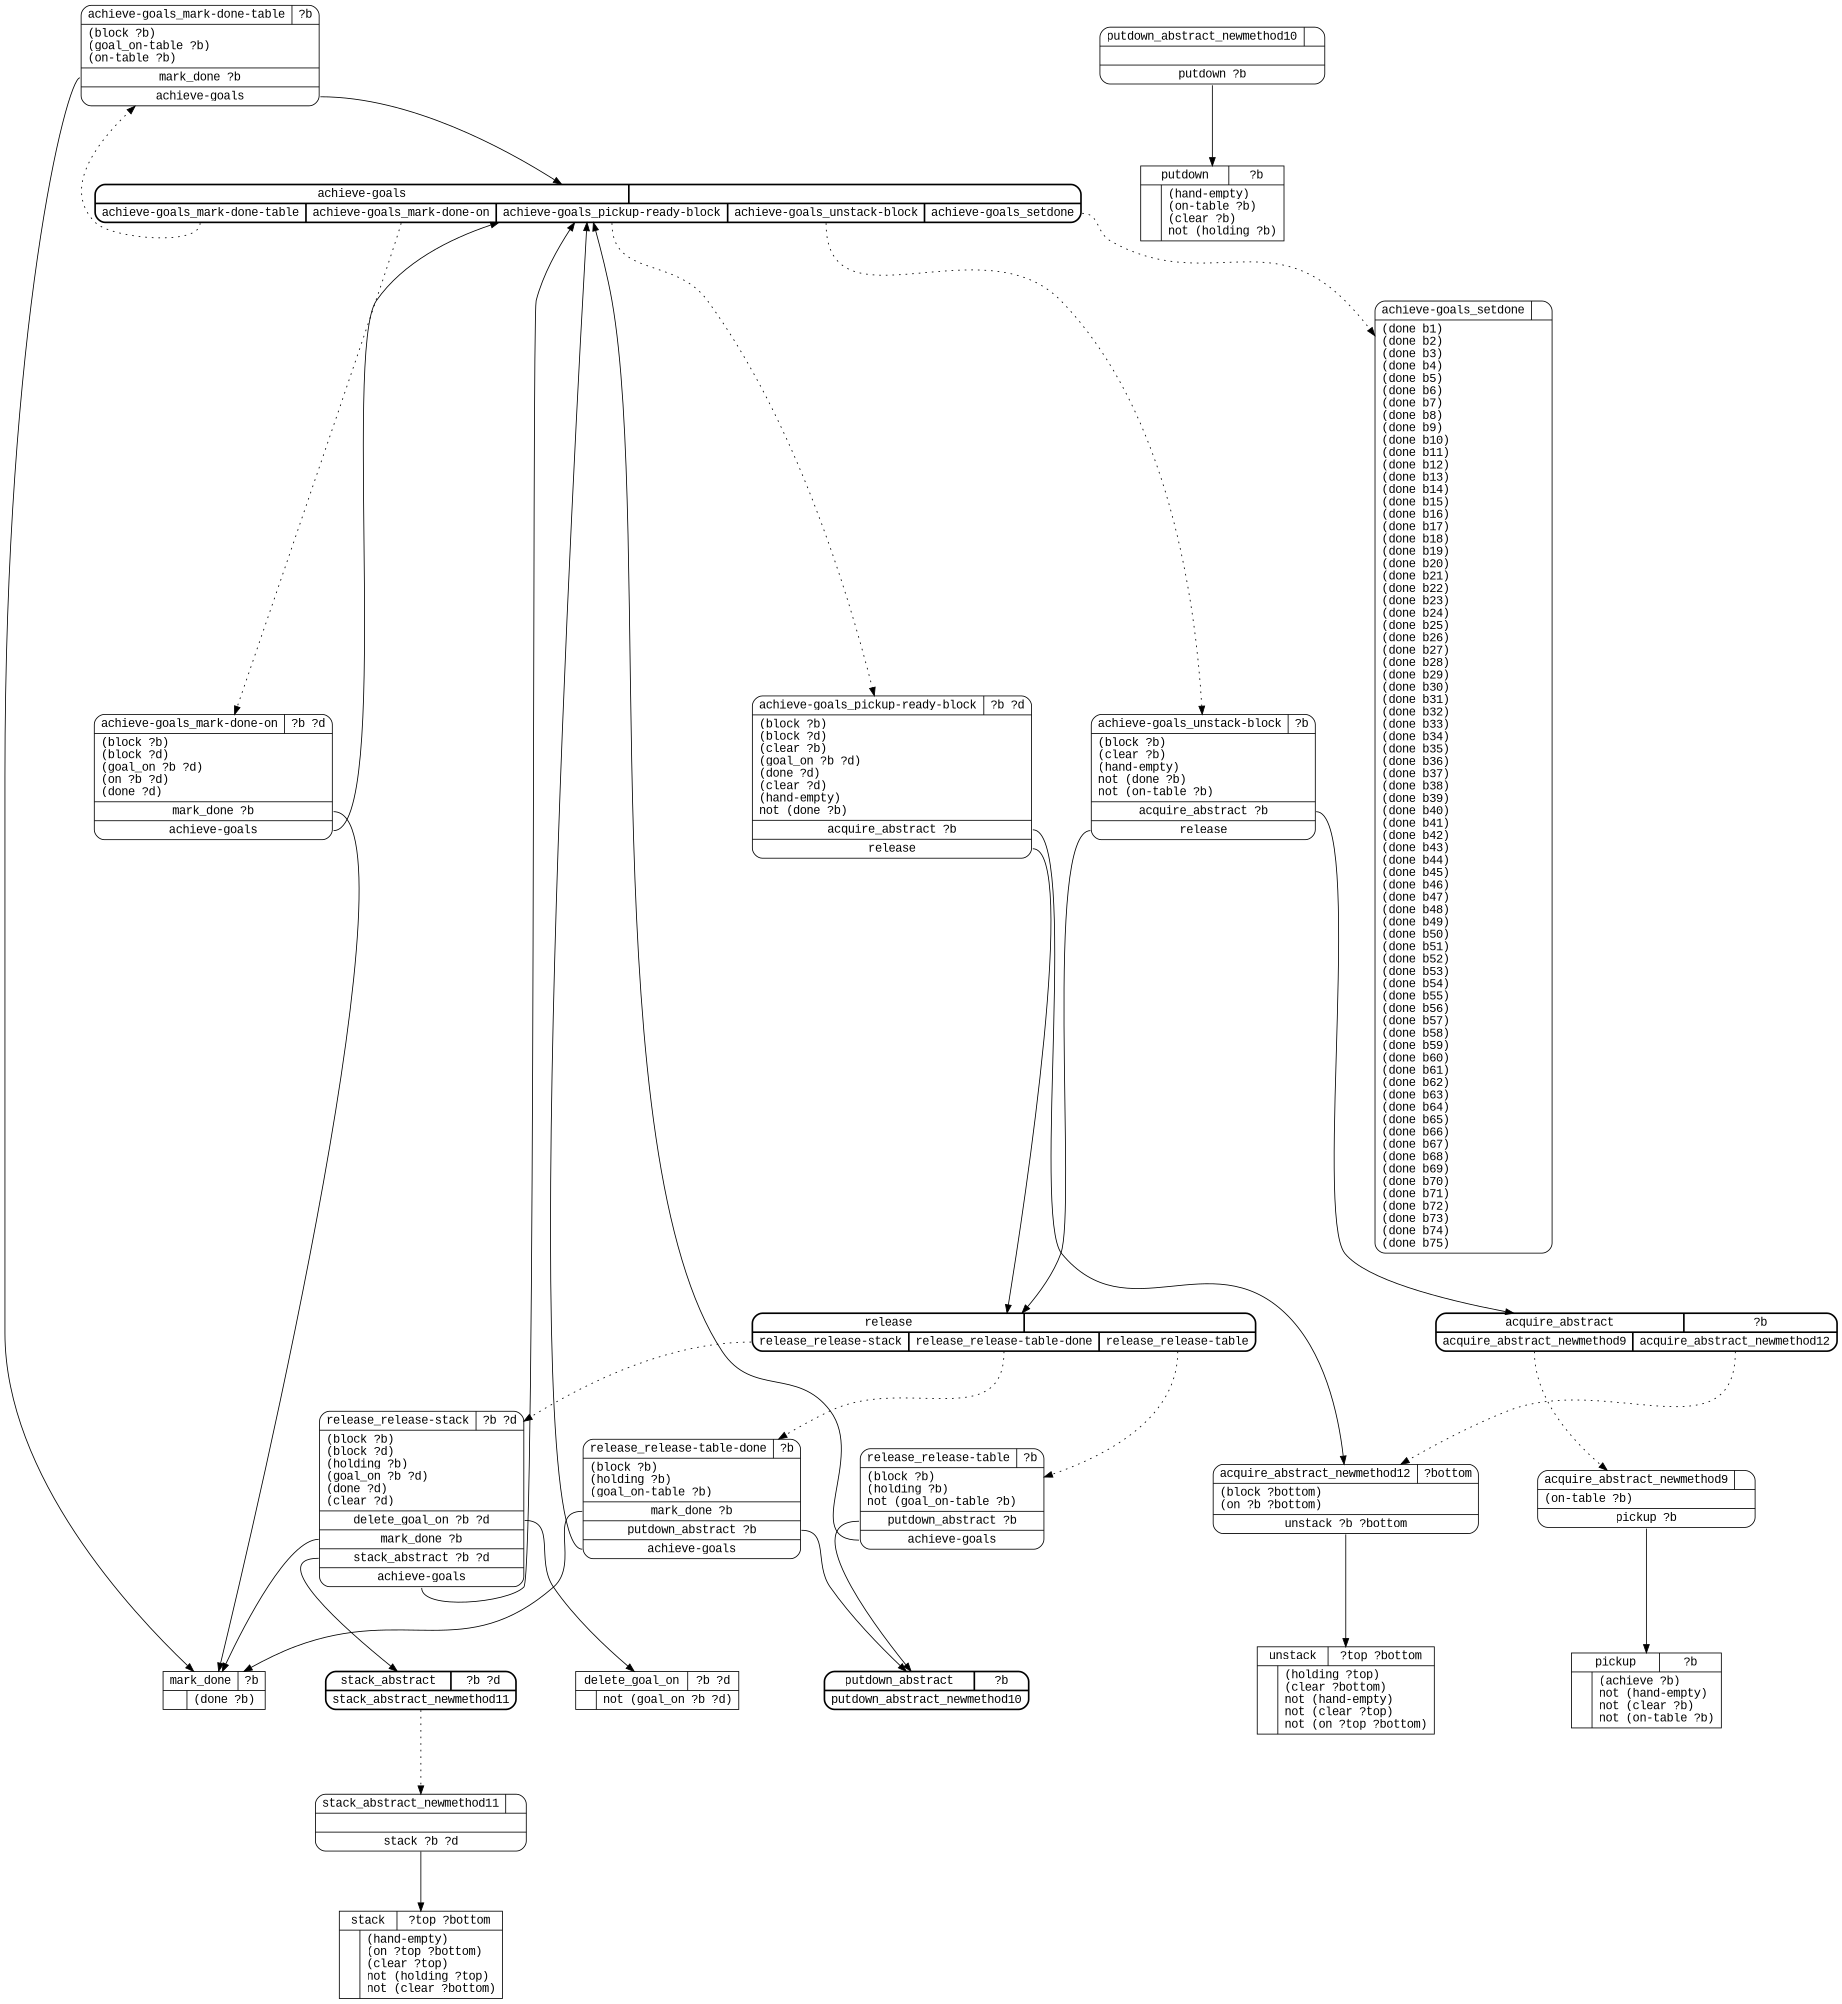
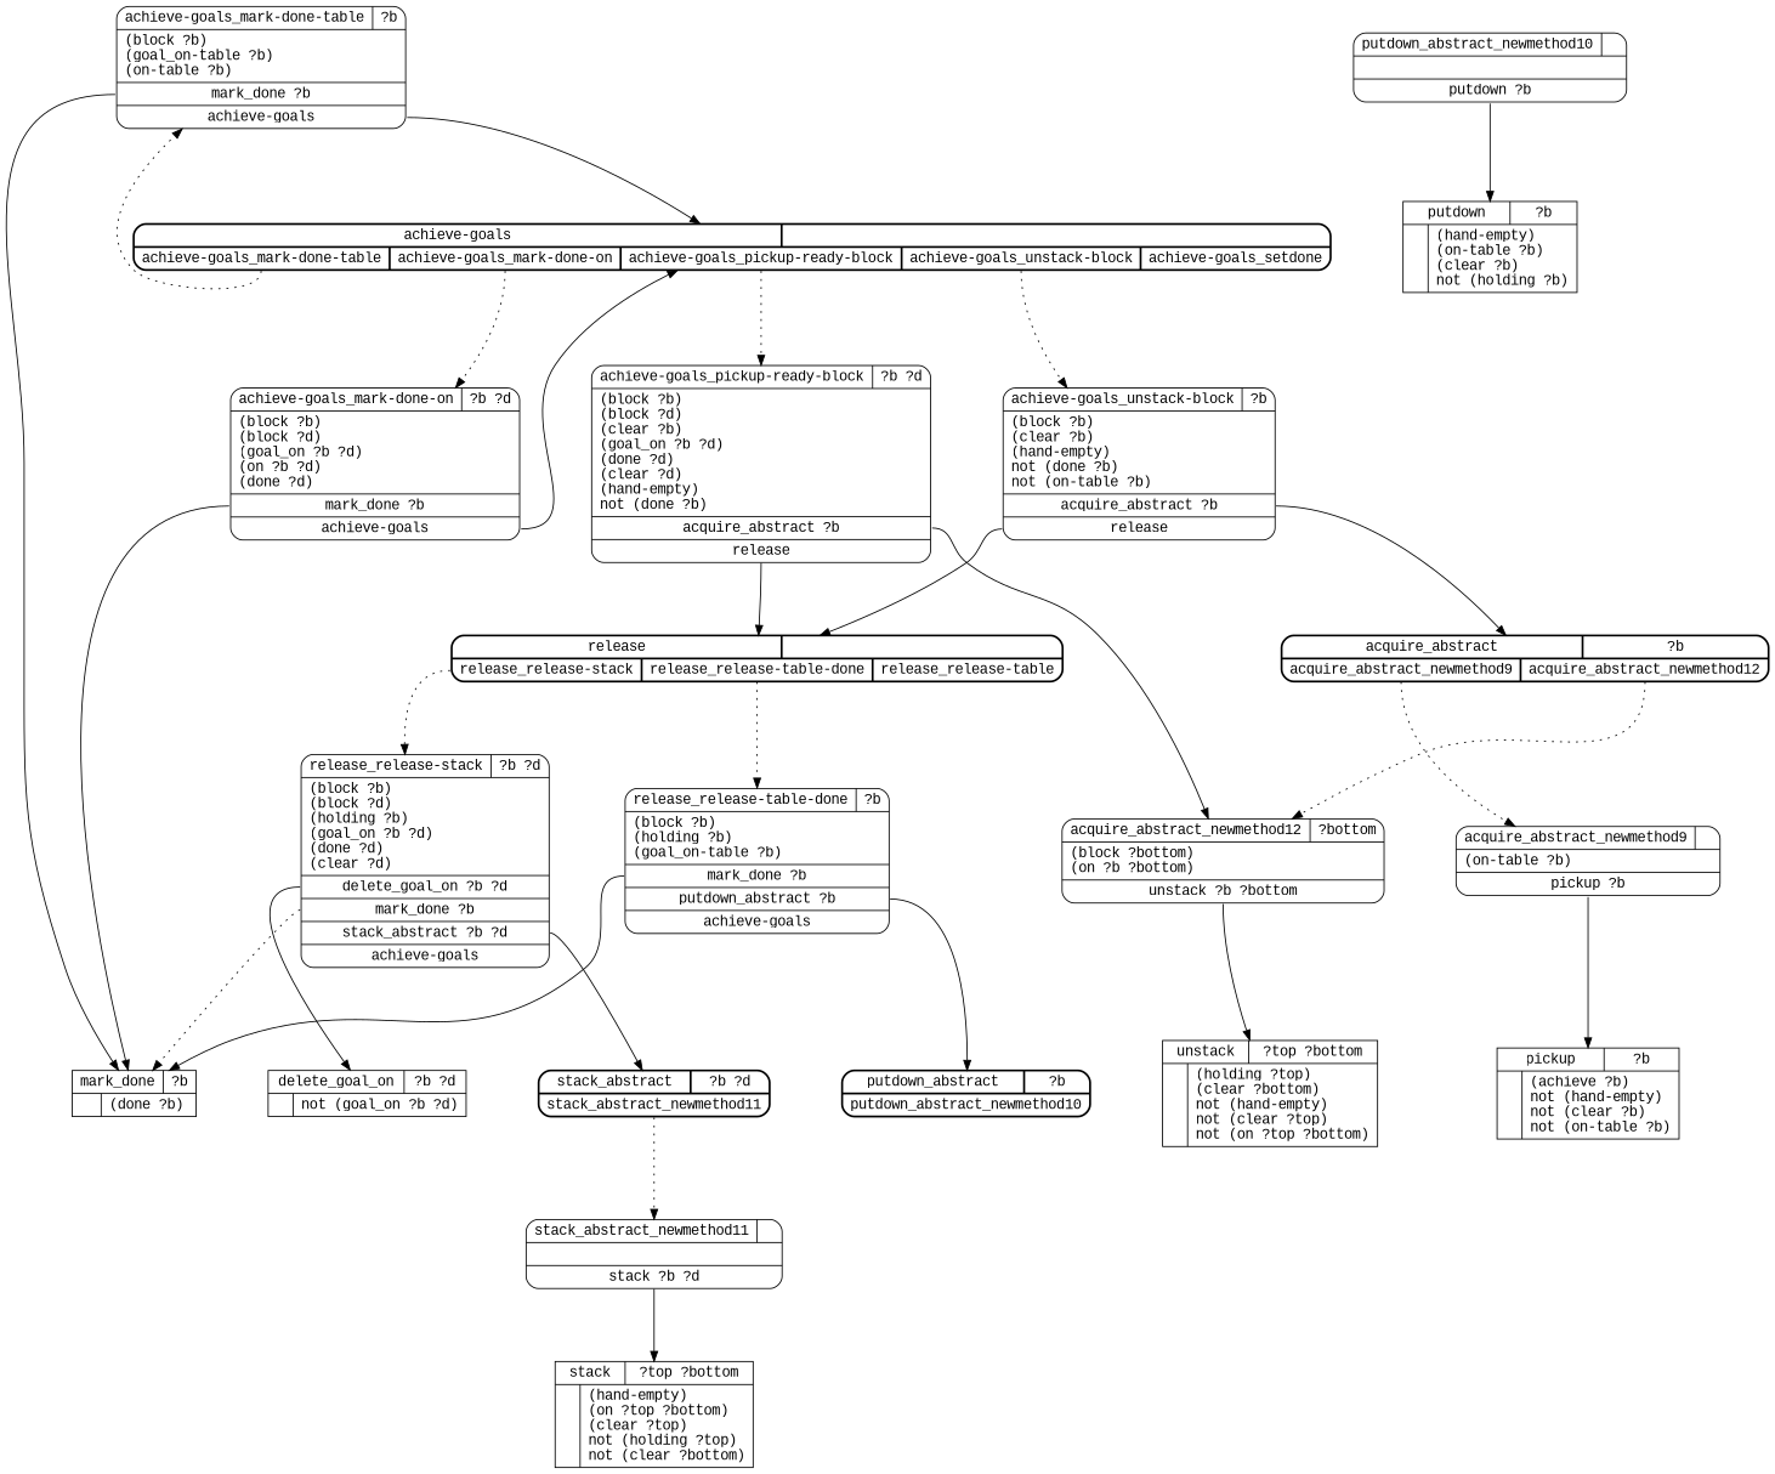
  digraph {
    fontname="Liberation Mono"
    nodesep=1
    ranksep=1
    node [fontname="Liberation Mono" shape=Mrecord]
    edge [fontname="Liberation Mono" tailport=0]
    mark_done [label="{{\N|?b}|{|(done ?b)\l}}" shape=record]
    delete_goal_on [label="{{\N|?b ?d}|{|not (goal_on ?b ?d)\l}}" shape=record]
    pickup [label="{{\N|?b}|{|(achieve ?b)\lnot (hand-empty)\lnot (clear ?b)\lnot (on-table ?b)\l}}" shape=record]
    putdown [label="{{\N|?b}|{|(hand-empty)\l(on-table ?b)\l(clear ?b)\lnot (holding ?b)\l}}" shape=record]
    stack [label="{{\N|?top ?bottom}|{|(hand-empty)\l(on ?top ?bottom)\l(clear ?top)\lnot (holding ?top)\lnot (clear ?bottom)\l}}" shape=record]
    unstack [label="{{\N|?top ?bottom}|{|(holding ?top)\l(clear ?bottom)\lnot (hand-empty)\lnot (clear ?top)\lnot (on ?top ?bottom)\l}}" shape=record]
    "achieve-goals" [label="{{\N|}|{<0>achieve-goals_mark-done-table|<1>achieve-goals_mark-done-on|<2>achieve-goals_pickup-ready-block|<3>achieve-goals_unstack-block|<4>achieve-goals_setdone}}" style=bold]
    "achieve-goals_mark-done-table" [label="{{\N|?b}|(block ?b)\l(goal_on-table ?b)\l(on-table ?b)\l|<0>mark_done ?b|<1>achieve-goals}"]
    "achieve-goals_mark-done-on" [label="{{\N|?b ?d}|(block ?b)\l(block ?d)\l(goal_on ?b ?d)\l(on ?b ?d)\l(done ?d)\l|<0>mark_done ?b|<1>achieve-goals}"]
    "achieve-goals_pickup-ready-block" [label="{{\N|?b ?d}|(block ?b)\l(block ?d)\l(clear ?b)\l(goal_on ?b ?d)\l(done ?d)\l(clear ?d)\l(hand-empty)\lnot (done ?b)\l|<0>acquire_abstract ?b|<1>release}"]
    "achieve-goals_unstack-block" [label="{{\N|?b}|(block ?b)\l(clear ?b)\l(hand-empty)\lnot (done ?b)\lnot (on-table ?b)\l|<0>acquire_abstract ?b|<1>release}"]
-   "achieve-goals_setdone" [label="{{\N|}|(done b1)\l(done b2)\l(done b3)\l(done b4)\l(done b5)\l(done b6)\l(done b7)\l(done b8)\l(done b9)\l(done b10)\l(done b11)\l(done b12)\l(done b13)\l(done b14)\l(done b15)\l(done b16)\l(done b17)\l(done b18)\l(done b19)\l(done b20)\l(done b21)\l(done b22)\l(done b23)\l(done b24)\l(done b25)\l(done b26)\l(done b27)\l(done b28)\l(done b29)\l(done b30)\l(done b31)\l(done b32)\l(done b33)\l(done b34)\l(done b35)\l(done b36)\l(done b37)\l(done b38)\l(done b39)\l(done b40)\l(done b41)\l(done b42)\l(done b43)\l(done b44)\l(done b45)\l(done b46)\l(done b47)\l(done b48)\l(done b49)\l(done b50)\l(done b51)\l(done b52)\l(done b53)\l(done b54)\l(done b55)\l(done b56)\l(done b57)\l(done b58)\l(done b59)\l(done b60)\l(done b61)\l(done b62)\l(done b63)\l(done b64)\l(done b65)\l(done b66)\l(done b67)\l(done b68)\l(done b69)\l(done b70)\l(done b71)\l(done b72)\l(done b73)\l(done b74)\l(done b75)\l}"]
    release [label="{{\N|}|{<0>release_release-stack|<1>release_release-table-done|<2>release_release-table}}" style=bold]
    acquire_abstract_newmethod12 [label="{{\N|?bottom}|(block ?bottom)\l(on ?b ?bottom)\l|<0>unstack ?b ?bottom}"]
    acquire_abstract [label="{{\N|?b}|{<0>acquire_abstract_newmethod9|<1>acquire_abstract_newmethod12}}" style=bold]
    acquire_abstract_newmethod9 [label="{{\N|}|(on-table ?b)\l|<0>pickup ?b}"]
    "release_release-stack" [label="{{\N|?b ?d}|(block ?b)\l(block ?d)\l(holding ?b)\l(goal_on ?b ?d)\l(done ?d)\l(clear ?d)\l|<0>delete_goal_on ?b ?d|<1>mark_done ?b|<2>stack_abstract ?b ?d|<3>achieve-goals}"]
    "release_release-table-done" [label="{{\N|?b}|(block ?b)\l(holding ?b)\l(goal_on-table ?b)\l|<0>mark_done ?b|<1>putdown_abstract ?b|<2>achieve-goals}"]
-   "release_release-table" [label="{{\N|?b}|(block ?b)\l(holding ?b)\lnot (goal_on-table ?b)\l|<0>putdown_abstract ?b|<1>achieve-goals}"]
    stack_abstract [label="{{\N|?b ?d}|{<0>stack_abstract_newmethod11}}" style=bold]
    putdown_abstract [label="{{\N|?b}|{<0>putdown_abstract_newmethod10}}" style=bold]
    stack_abstract_newmethod11 [label="{{\N|}||<0>stack ?b ?d}"]
    putdown_abstract_newmethod10 [label="{{\N|}||<0>putdown ?b}"]
    "achieve-goals" -> "achieve-goals_mark-done-table" [style=dotted]
    "achieve-goals" -> "achieve-goals_mark-done-on" [style=dotted tailport=1]
    "achieve-goals" -> "achieve-goals_pickup-ready-block" [style=dotted tailport=2]
    "achieve-goals" -> "achieve-goals_unstack-block" [style=dotted tailport=3]
-   "achieve-goals" -> "achieve-goals_setdone" [style=dotted tailport=4]
    "achieve-goals_mark-done-table" -> mark_done
    "achieve-goals_mark-done-table" -> "achieve-goals" [tailport=1]
    "achieve-goals_mark-done-on" -> mark_done
    "achieve-goals_mark-done-on" -> "achieve-goals" [tailport=1]
    "achieve-goals_pickup-ready-block" -> release [tailport=1]
    "achieve-goals_pickup-ready-block" -> acquire_abstract_newmethod12
    "achieve-goals_unstack-block" -> release [tailport=1]
    "achieve-goals_unstack-block" -> acquire_abstract
    release -> "release_release-stack" [style=dotted]
    release -> "release_release-table-done" [style=dotted tailport=1]
-   release -> "release_release-table" [style=dotted tailport=2]
    acquire_abstract_newmethod12 -> unstack
    acquire_abstract -> acquire_abstract_newmethod12 [style=dotted tailport=1]
    acquire_abstract -> acquire_abstract_newmethod9 [style=dotted]
    acquire_abstract_newmethod9 -> pickup
-   "release_release-stack" -> mark_done [tailport=1]
+   "release_release-stack" -> mark_done [tailport=1 style=dotted]
    "release_release-stack" -> delete_goal_on
-   "release_release-stack" -> "achieve-goals" [tailport=3]
    "release_release-stack" -> stack_abstract [tailport=2]
    "release_release-table-done" -> mark_done
-   "release_release-table-done" -> "achieve-goals" [tailport=2]
    "release_release-table-done" -> putdown_abstract [tailport=1]
-   "release_release-table" -> "achieve-goals" [tailport=1]
-   "release_release-table" -> putdown_abstract
    stack_abstract -> stack_abstract_newmethod11 [style=dotted]
    stack_abstract_newmethod11 -> stack
    putdown_abstract_newmethod10 -> putdown
  }
